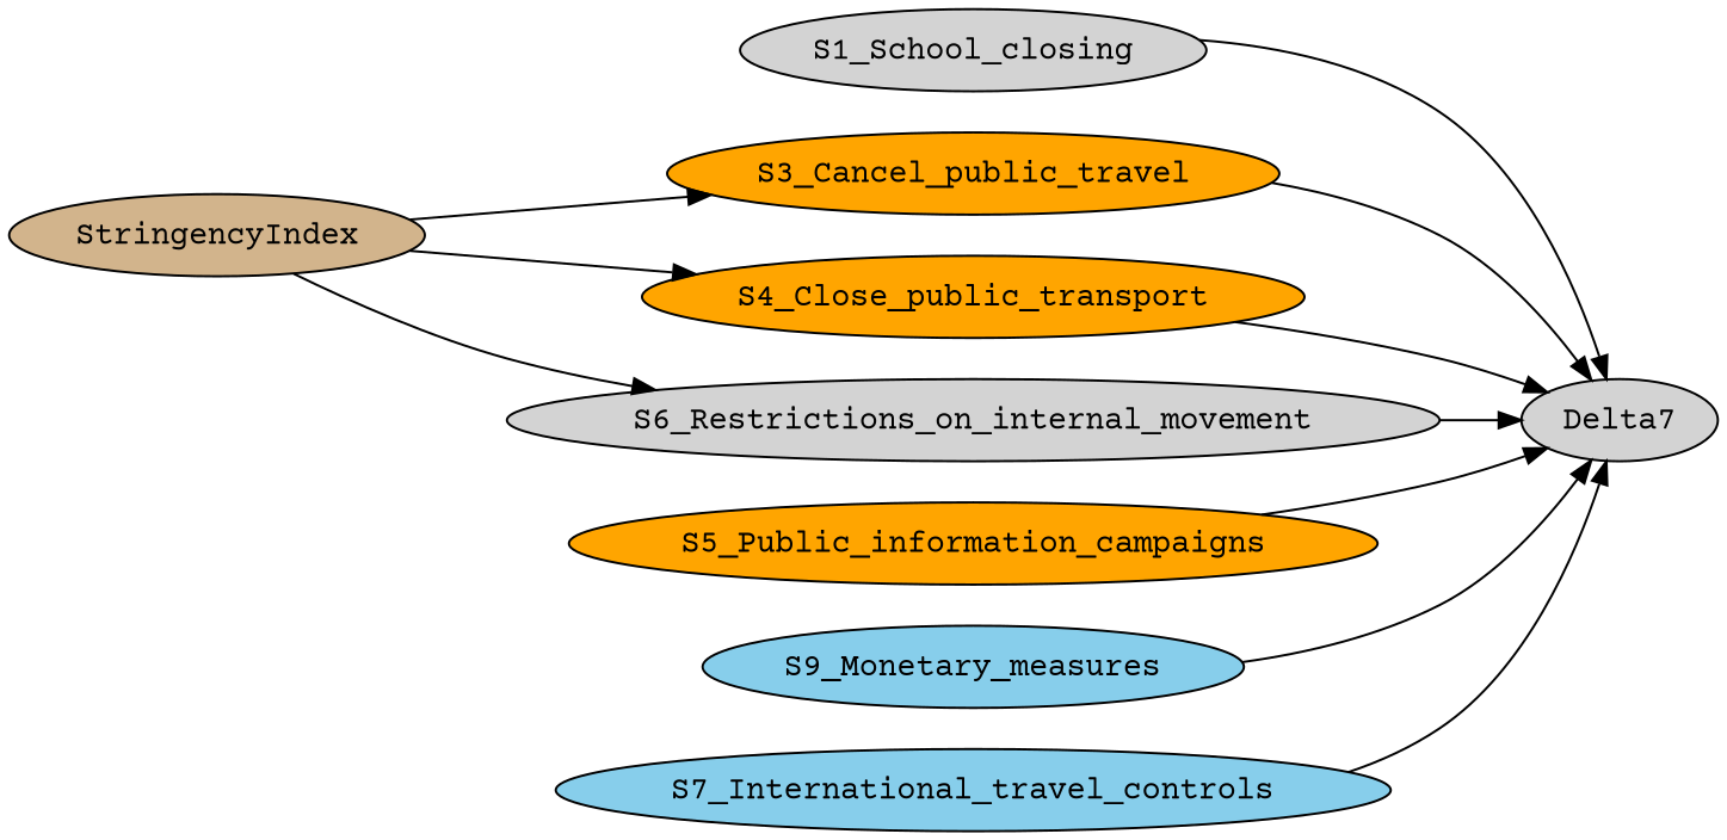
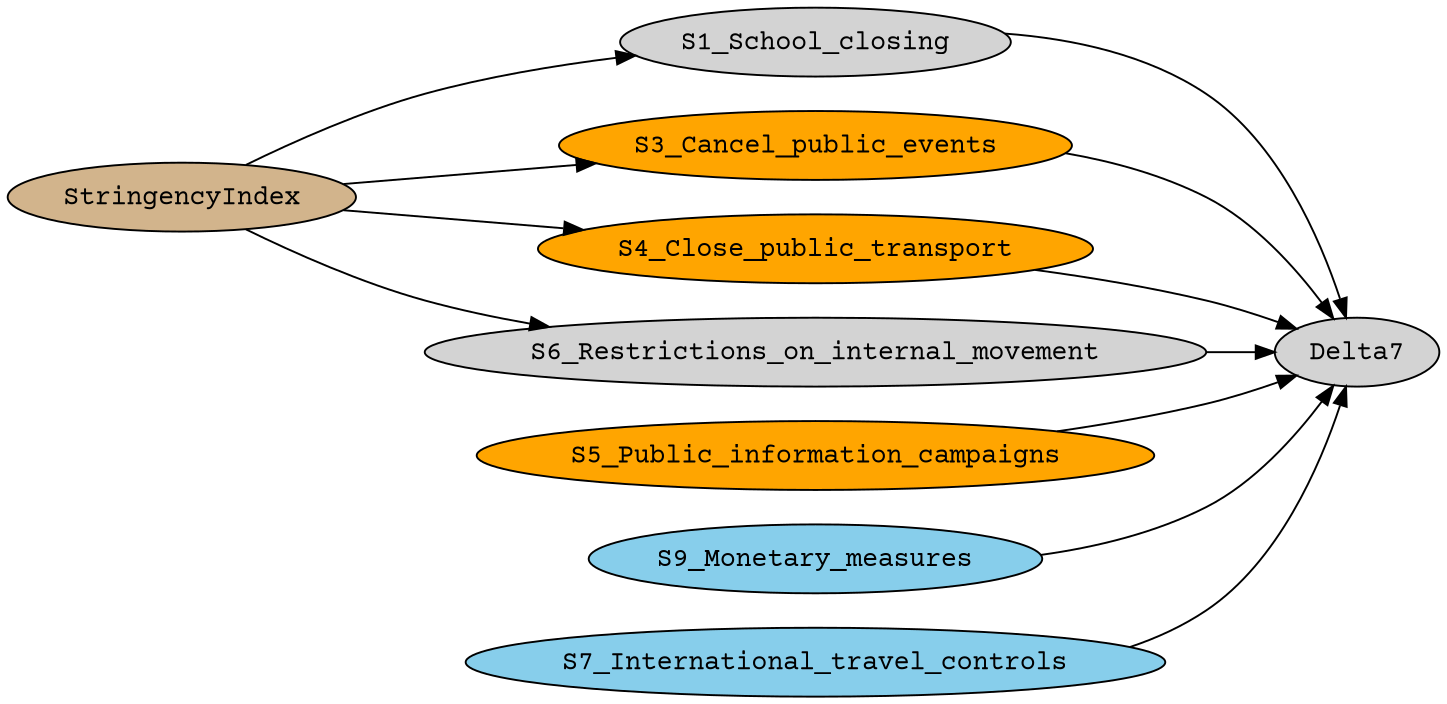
  digraph {
    fontname="Courier Prime"
    rankdir=LR
    node [fillcolor=lightgrey fontname="Courier Prime" style=filled]
    edge [fontname="Courier Prime"]
    S1_School_closing
    Delta7
-   S3_Cancel_public_events [fillcolor=orange label=S3_Cancel_public_travel]
+   S3_Cancel_public_events [fillcolor=orange]
    S4_Close_public_transport [fillcolor=orange]
    S6_Restrictions_on_internal_movement
    S5_Public_information_campaigns [fillcolor=orange]
    S9_Monetary_measures [fillcolor=skyblue]
    S7_International_travel_controls [fillcolor=skyblue]
    StringencyIndex [fillcolor=tan]
    S1_School_closing -> Delta7
    S3_Cancel_public_events -> Delta7
    S4_Close_public_transport -> Delta7
    S6_Restrictions_on_internal_movement -> Delta7
    S5_Public_information_campaigns -> Delta7
    S9_Monetary_measures -> Delta7
    S7_International_travel_controls -> Delta7
+   StringencyIndex -> S1_School_closing
    StringencyIndex -> S3_Cancel_public_events
    StringencyIndex -> S4_Close_public_transport
    StringencyIndex -> S6_Restrictions_on_internal_movement
  }
